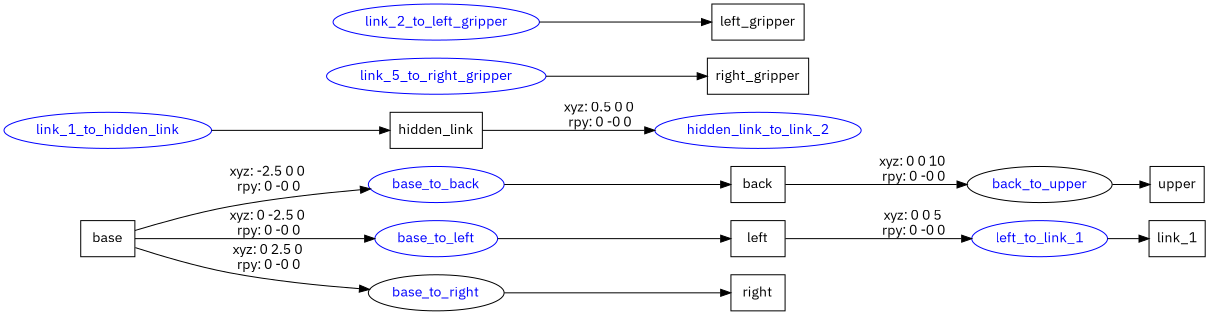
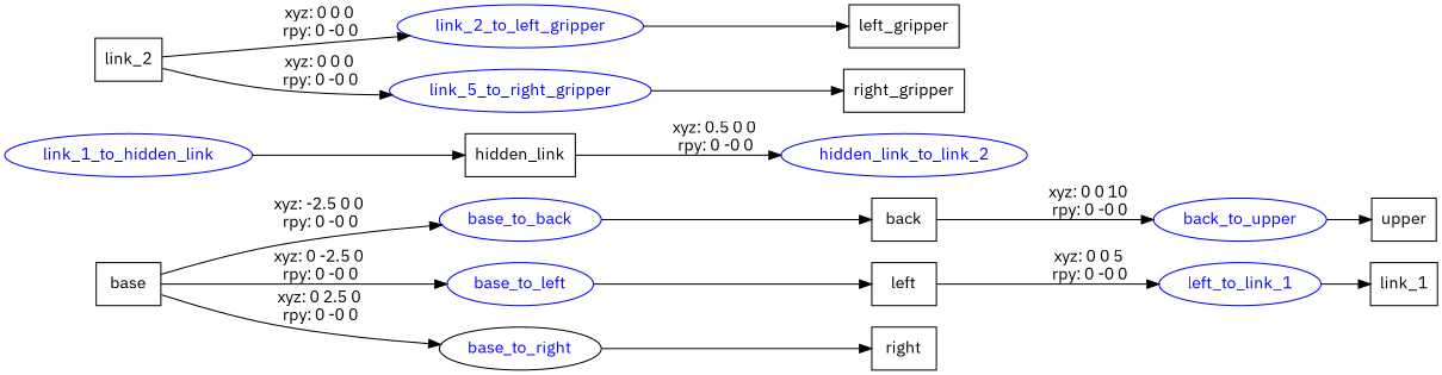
  digraph {
    fontname="IBM Plex Sans"
    rankdir=LR
    node [fontname="IBM Plex Sans" shape=box]
    edge [fontname="IBM Plex Sans"]
    n1 [label=base]
    base_to_back [color=blue fontcolor=blue shape=ellipse]
    base_to_left [color=blue fontcolor=blue shape=ellipse]
    base_to_right [color=black fontcolor=blue shape=ellipse]
    n5 [label=back]
    n6 [label=left]
    n7 [label=right]
-   back_to_upper [color=black fontcolor=blue shape=ellipse]
+   back_to_upper [color=blue fontcolor=blue shape=ellipse]
    n9 [label=upper]
    left_to_link_1 [color=blue fontcolor=blue shape=ellipse]
    n11 [label=link_1]
    link_1_to_hidden_link [color=blue fontcolor=blue shape=ellipse]
    n13 [label=hidden_link]
    hidden_link_to_link_2 [color=blue fontcolor=blue shape=ellipse]
+   n15 [label=link_2]
    link_2_to_left_gripper [color=blue fontcolor=blue shape=ellipse]
    n17 [color=blue fontcolor=blue label=link_5_to_right_gripper shape=ellipse]
    n18 [label=left_gripper]
    n19 [label=right_gripper]
    n1 -> base_to_back [label="xyz: -2.5 0 0 \nrpy: 0 -0 0"]
    n1 -> base_to_left [label="xyz: 0 -2.5 0 \nrpy: 0 -0 0"]
    n1 -> base_to_right [label="xyz: 0 2.5 0 \nrpy: 0 -0 0"]
    base_to_back -> n5
    base_to_left -> n6
    base_to_right -> n7
    n5 -> back_to_upper [label="xyz: 0 0 10 \nrpy: 0 -0 0"]
    n6 -> left_to_link_1 [label="xyz: 0 0 5 \nrpy: 0 -0 0"]
    back_to_upper -> n9
    left_to_link_1 -> n11
    link_1_to_hidden_link -> n13
    n13 -> hidden_link_to_link_2 [label="xyz: 0.5 0 0 \nrpy: 0 -0 0"]
+   n15 -> link_2_to_left_gripper [label="xyz: 0 0 0 \nrpy: 0 -0 0"]
+   n15 -> n17 [label="xyz: 0 0 0 \nrpy: 0 -0 0"]
    link_2_to_left_gripper -> n18
    n17 -> n19
  }
